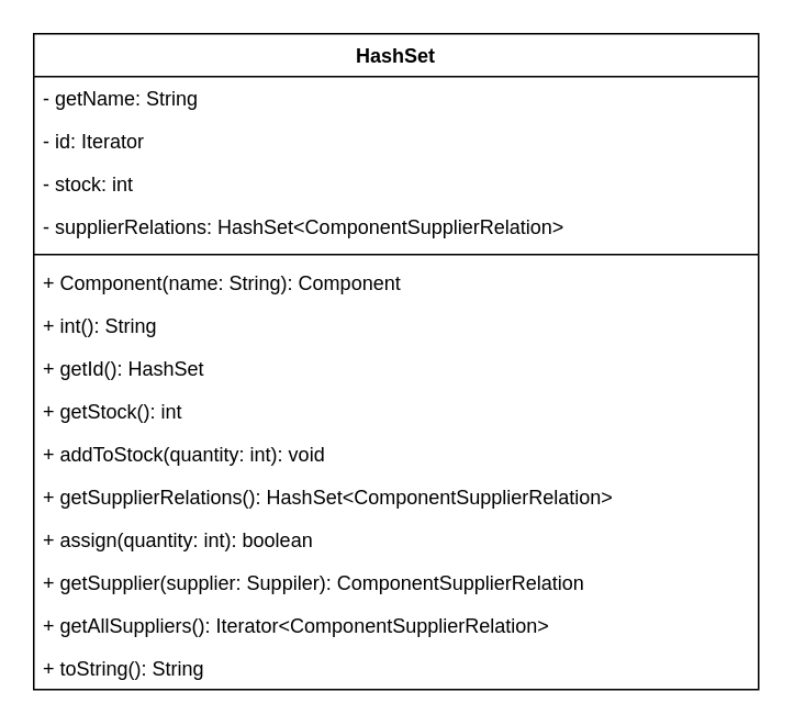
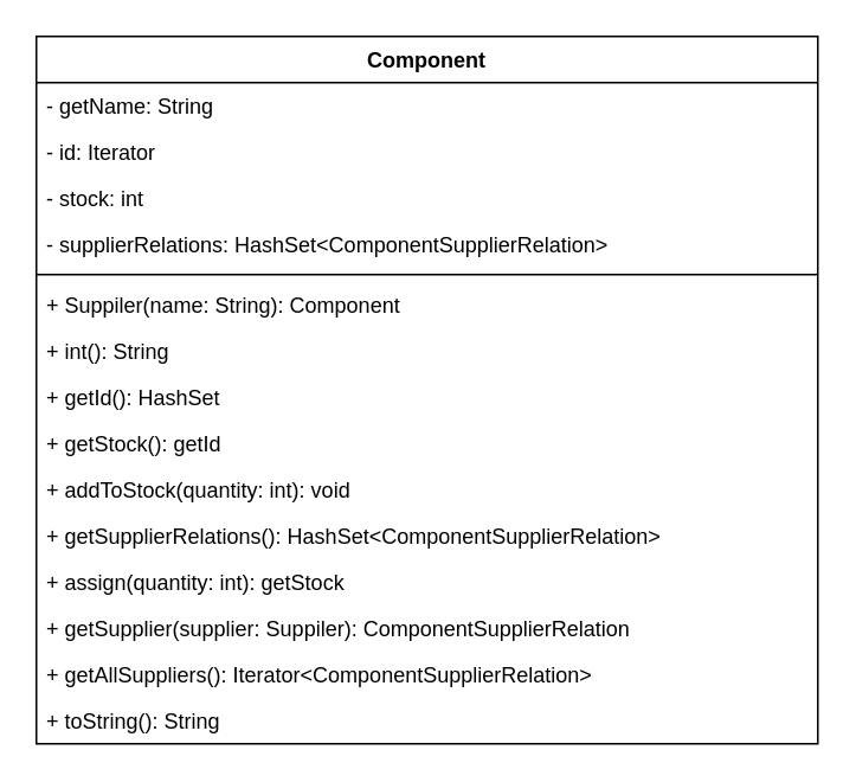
  <mxCell id="0" />
  <mxCell id="1" parent="0" />
- <mxCell id="2" value="HashSet" style="swimlane;fontStyle=1;align=center;verticalAlign=top;childLayout=stackLayout;horizontal=1;startSize=26;horizontalStack=0;resizeParent=1;resizeParentMax=0;resizeLast=0;collapsible=1;marginBottom=0;" vertex="1" parent="1"><mxGeometry x="20" y="20" width="440" height="398" as="geometry" /></mxCell>
+ <mxCell id="2" value="Component" style="swimlane;fontStyle=1;align=center;verticalAlign=top;childLayout=stackLayout;horizontal=1;startSize=26;horizontalStack=0;resizeParent=1;resizeParentMax=0;resizeLast=0;collapsible=1;marginBottom=0;" vertex="1" parent="1"><mxGeometry x="20" y="20" width="440" height="398" as="geometry" /></mxCell>
  <mxCell id="3" value="- getName: String" style="text;strokeColor=none;fillColor=none;align=left;verticalAlign=top;spacingLeft=4;spacingRight=4;overflow=hidden;rotatable=0;points=[[0,0.5],[1,0.5]];portConstraint=eastwest;" vertex="1" parent="2"><mxGeometry y="26" width="440" height="26" as="geometry" /></mxCell>
  <mxCell id="4" value="- id: Iterator" style="text;strokeColor=none;fillColor=none;align=left;verticalAlign=top;spacingLeft=4;spacingRight=4;overflow=hidden;rotatable=0;points=[[0,0.5],[1,0.5]];portConstraint=eastwest;" vertex="1" parent="2"><mxGeometry y="52" width="440" height="26" as="geometry" /></mxCell>
  <mxCell id="5" value="- stock: int" style="text;strokeColor=none;fillColor=none;align=left;verticalAlign=top;spacingLeft=4;spacingRight=4;overflow=hidden;rotatable=0;points=[[0,0.5],[1,0.5]];portConstraint=eastwest;" vertex="1" parent="2"><mxGeometry y="78" width="440" height="26" as="geometry" /></mxCell>
  <mxCell id="6" value="- supplierRelations: HashSet&lt;ComponentSupplierRelation&gt;" style="text;strokeColor=none;fillColor=none;align=left;verticalAlign=top;spacingLeft=4;spacingRight=4;overflow=hidden;rotatable=0;points=[[0,0.5],[1,0.5]];portConstraint=eastwest;" vertex="1" parent="2"><mxGeometry y="104" width="440" height="26" as="geometry" /></mxCell>
  <mxCell id="7" value="" style="line;strokeWidth=1;fillColor=none;align=left;verticalAlign=middle;spacingTop=-1;spacingLeft=3;spacingRight=3;rotatable=0;labelPosition=right;points=[];portConstraint=eastwest;" vertex="1" parent="2"><mxGeometry y="130" width="440" height="8" as="geometry" /></mxCell>
- <mxCell id="8" value="+ Component(name: String): Component" style="text;strokeColor=none;fillColor=none;align=left;verticalAlign=top;spacingLeft=4;spacingRight=4;overflow=hidden;rotatable=0;points=[[0,0.5],[1,0.5]];portConstraint=eastwest;" vertex="1" parent="2"><mxGeometry y="138" width="440" height="26" as="geometry" /></mxCell>
+ <mxCell id="8" value="+ Suppiler(name: String): Component" style="text;strokeColor=none;fillColor=none;align=left;verticalAlign=top;spacingLeft=4;spacingRight=4;overflow=hidden;rotatable=0;points=[[0,0.5],[1,0.5]];portConstraint=eastwest;" vertex="1" parent="2"><mxGeometry y="138" width="440" height="26" as="geometry" /></mxCell>
  <mxCell id="9" value="+ int(): String" style="text;strokeColor=none;fillColor=none;align=left;verticalAlign=top;spacingLeft=4;spacingRight=4;overflow=hidden;rotatable=0;points=[[0,0.5],[1,0.5]];portConstraint=eastwest;" vertex="1" parent="2"><mxGeometry y="164" width="440" height="26" as="geometry" /></mxCell>
  <mxCell id="10" value="+ getId(): HashSet" style="text;strokeColor=none;fillColor=none;align=left;verticalAlign=top;spacingLeft=4;spacingRight=4;overflow=hidden;rotatable=0;points=[[0,0.5],[1,0.5]];portConstraint=eastwest;" vertex="1" parent="2"><mxGeometry y="190" width="440" height="26" as="geometry" /></mxCell>
- <mxCell id="11" value="+ getStock(): int" style="text;strokeColor=none;fillColor=none;align=left;verticalAlign=top;spacingLeft=4;spacingRight=4;overflow=hidden;rotatable=0;points=[[0,0.5],[1,0.5]];portConstraint=eastwest;" vertex="1" parent="2"><mxGeometry y="216" width="440" height="26" as="geometry" /></mxCell>
+ <mxCell id="11" value="+ getStock(): getId" style="text;strokeColor=none;fillColor=none;align=left;verticalAlign=top;spacingLeft=4;spacingRight=4;overflow=hidden;rotatable=0;points=[[0,0.5],[1,0.5]];portConstraint=eastwest;" vertex="1" parent="2"><mxGeometry y="216" width="440" height="26" as="geometry" /></mxCell>
  <mxCell id="12" value="+ addToStock(quantity: int): void" style="text;strokeColor=none;fillColor=none;align=left;verticalAlign=top;spacingLeft=4;spacingRight=4;overflow=hidden;rotatable=0;points=[[0,0.5],[1,0.5]];portConstraint=eastwest;" vertex="1" parent="2"><mxGeometry y="242" width="440" height="26" as="geometry" /></mxCell>
  <mxCell id="13" value="+ getSupplierRelations(): HashSet&lt;ComponentSupplierRelation&gt;" style="text;strokeColor=none;fillColor=none;align=left;verticalAlign=top;spacingLeft=4;spacingRight=4;overflow=hidden;rotatable=0;points=[[0,0.5],[1,0.5]];portConstraint=eastwest;" vertex="1" parent="2"><mxGeometry y="268" width="440" height="26" as="geometry" /></mxCell>
- <mxCell id="14" value="+ assign(quantity: int): boolean" style="text;strokeColor=none;fillColor=none;align=left;verticalAlign=top;spacingLeft=4;spacingRight=4;overflow=hidden;rotatable=0;points=[[0,0.5],[1,0.5]];portConstraint=eastwest;" vertex="1" parent="2"><mxGeometry y="294" width="440" height="26" as="geometry" /></mxCell>
+ <mxCell id="14" value="+ assign(quantity: int): getStock" style="text;strokeColor=none;fillColor=none;align=left;verticalAlign=top;spacingLeft=4;spacingRight=4;overflow=hidden;rotatable=0;points=[[0,0.5],[1,0.5]];portConstraint=eastwest;" vertex="1" parent="2"><mxGeometry y="294" width="440" height="26" as="geometry" /></mxCell>
  <mxCell id="15" value="+ getSupplier(supplier: Suppiler): ComponentSupplierRelation" style="text;strokeColor=none;fillColor=none;align=left;verticalAlign=top;spacingLeft=4;spacingRight=4;overflow=hidden;rotatable=0;points=[[0,0.5],[1,0.5]];portConstraint=eastwest;" vertex="1" parent="2"><mxGeometry y="320" width="440" height="26" as="geometry" /></mxCell>
  <mxCell id="16" value="+ getAllSuppliers(): Iterator&lt;ComponentSupplierRelation&gt;" style="text;strokeColor=none;fillColor=none;align=left;verticalAlign=top;spacingLeft=4;spacingRight=4;overflow=hidden;rotatable=0;points=[[0,0.5],[1,0.5]];portConstraint=eastwest;" vertex="1" parent="2"><mxGeometry y="346" width="440" height="26" as="geometry" /></mxCell>
  <mxCell id="17" value="+ toString(): String" style="text;strokeColor=none;fillColor=none;align=left;verticalAlign=top;spacingLeft=4;spacingRight=4;overflow=hidden;rotatable=0;points=[[0,0.5],[1,0.5]];portConstraint=eastwest;" vertex="1" parent="2"><mxGeometry y="372" width="440" height="26" as="geometry" /></mxCell>
